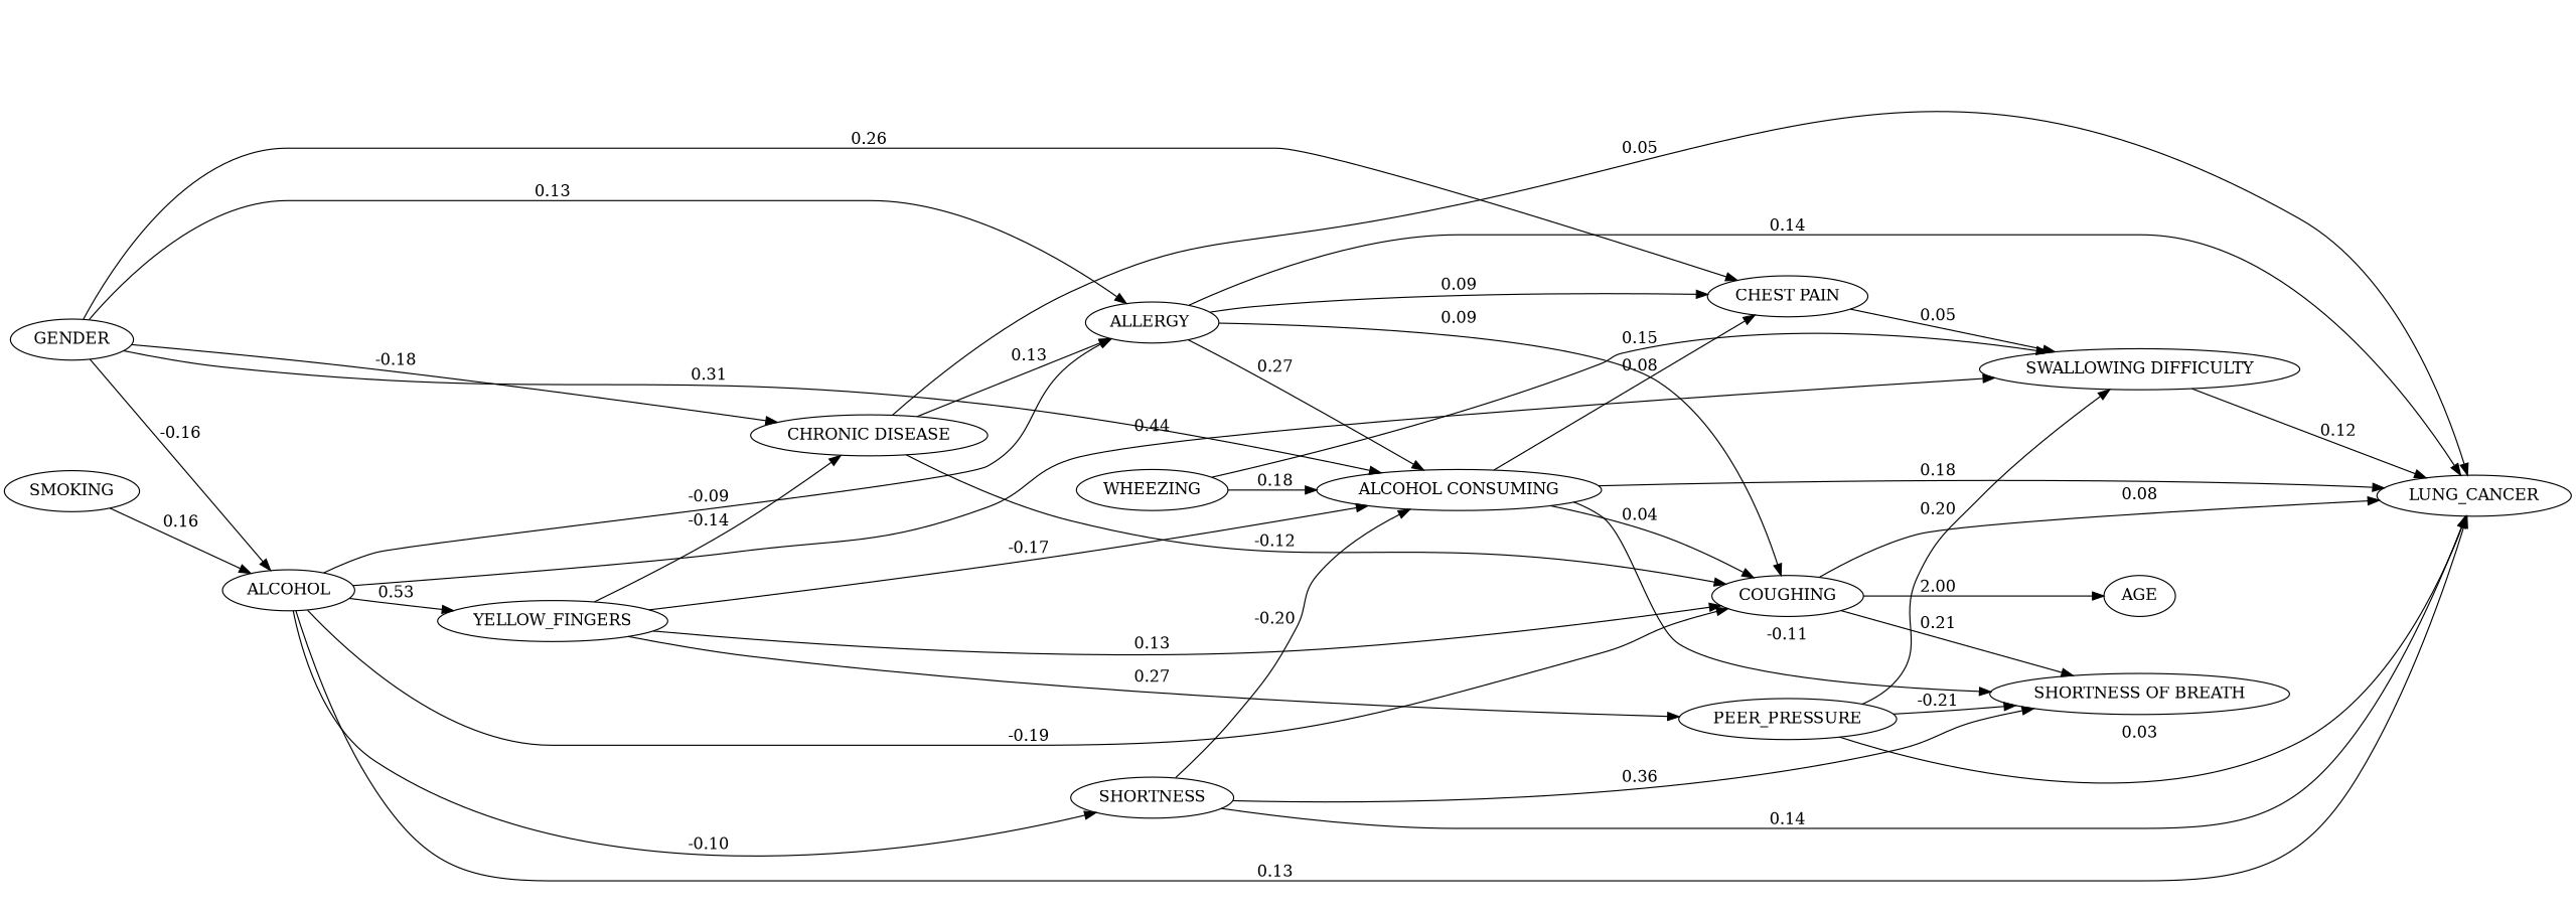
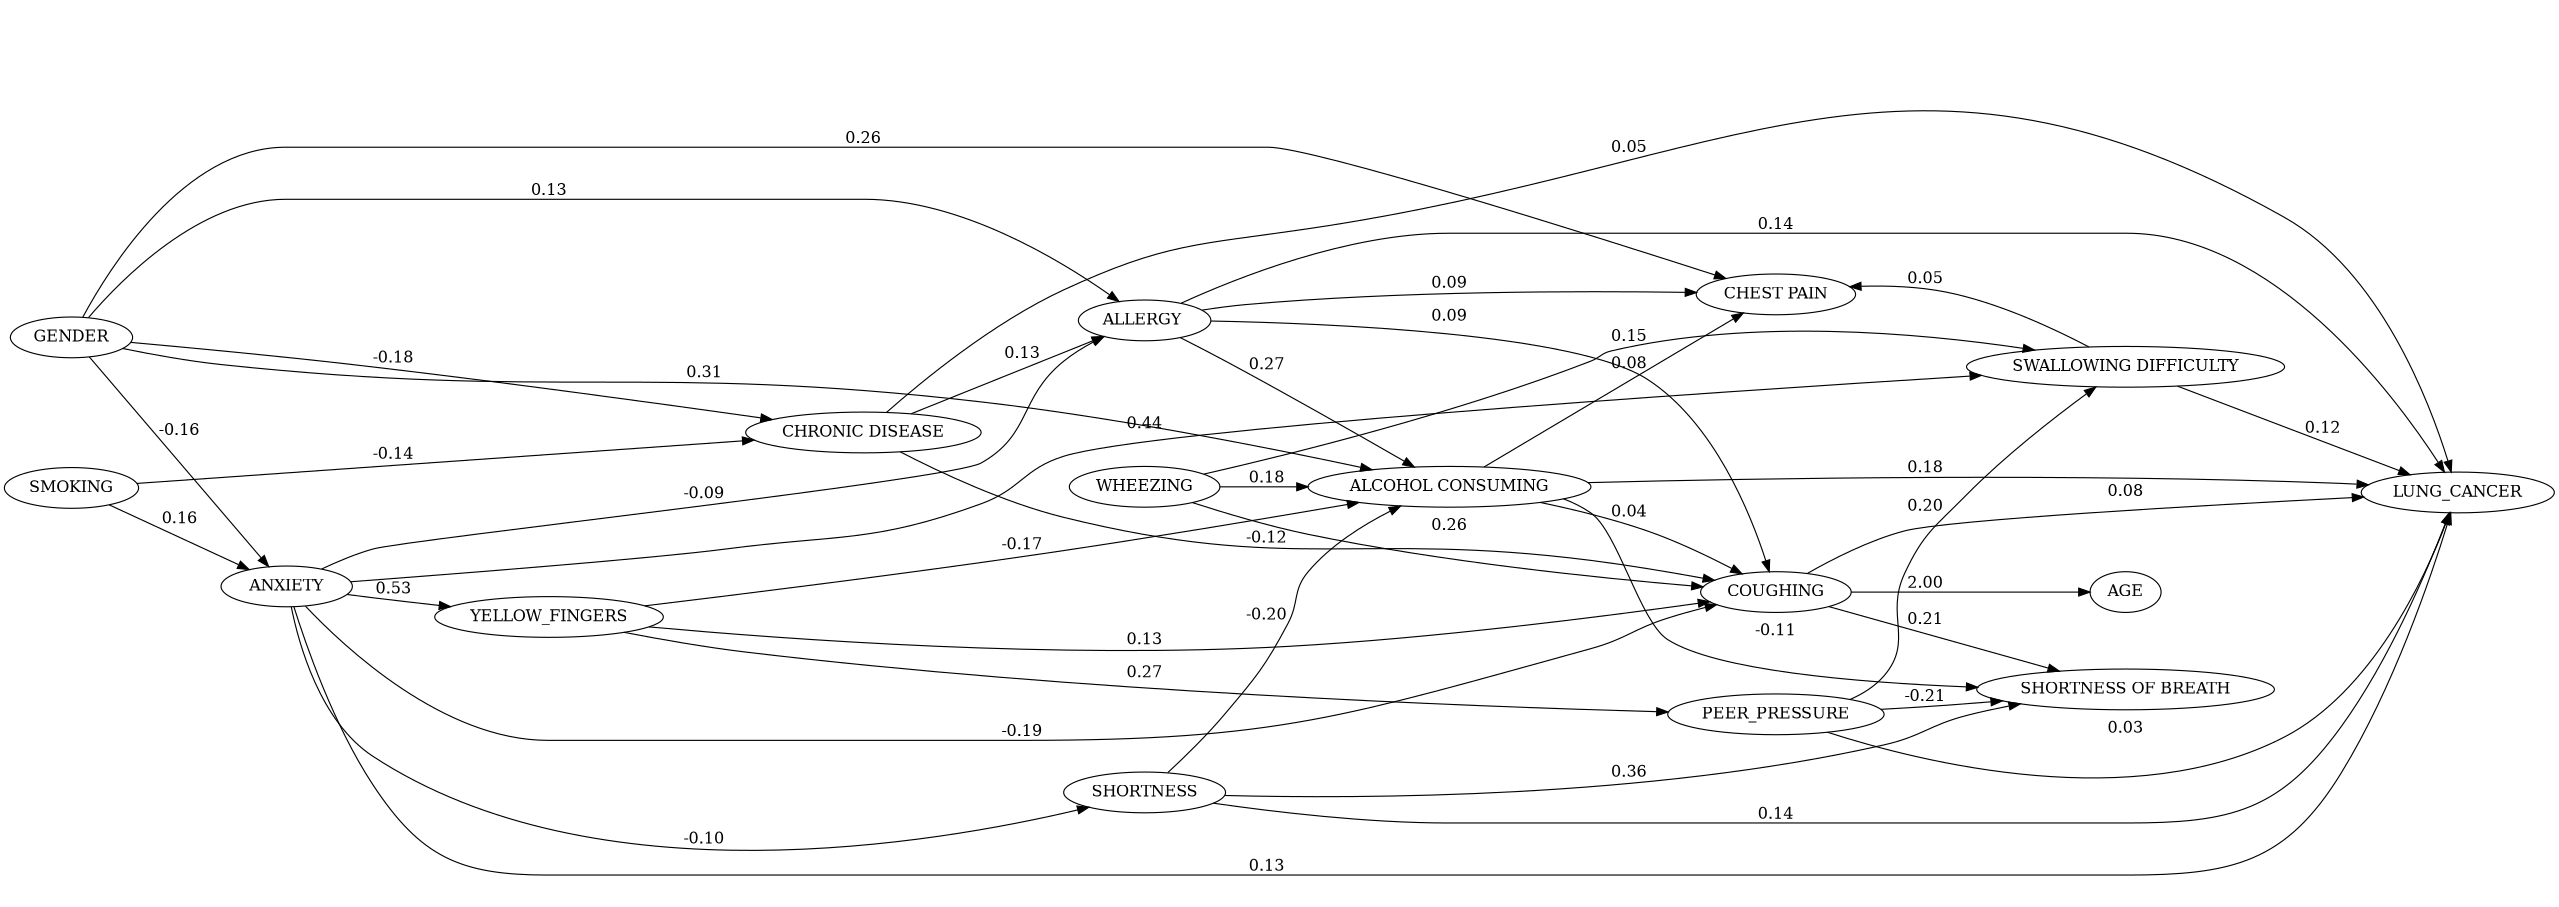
  digraph {
    rankdir=LR
    GENDER
-   ANXIETY [label=ALCOHOL]
+   ANXIETY
    "CHRONIC DISEASE"
    "ALLERGY "
    "ALCOHOL CONSUMING"
    "CHEST PAIN"
    YELLOW_FINGERS
    COUGHING
    LUNG_CANCER
    n10 [label=SHORTNESS]
    "SWALLOWING DIFFICULTY"
    PEER_PRESSURE
    "SHORTNESS OF BREATH"
    SMOKING
    AGE
    WHEEZING
    subgraph sub_1 {
      rank=same
    }
    GENDER -> ANXIETY [label=-0.16]
    GENDER -> "CHRONIC DISEASE" [label=-0.18]
    GENDER -> "ALLERGY " [label=0.13]
    GENDER -> "ALCOHOL CONSUMING" [label=0.31]
    GENDER -> "CHEST PAIN" [label=0.26]
    ANXIETY -> "ALLERGY " [label=-0.09]
    ANXIETY -> YELLOW_FINGERS [label=0.53]
    ANXIETY -> COUGHING [label=-0.19]
    ANXIETY -> LUNG_CANCER [label=0.13]
    ANXIETY -> n10 [label=-0.10]
    ANXIETY -> "SWALLOWING DIFFICULTY" [label=0.44]
    "CHRONIC DISEASE" -> "ALLERGY " [label=0.13]
    "CHRONIC DISEASE" -> COUGHING [label=-0.12]
    "CHRONIC DISEASE" -> LUNG_CANCER [label=0.05]
    "ALLERGY " -> "ALCOHOL CONSUMING" [label=0.27]
    "ALLERGY " -> "CHEST PAIN" [label=0.09]
    "ALLERGY " -> COUGHING [label=0.09]
    "ALLERGY " -> LUNG_CANCER [label=0.14]
    "ALCOHOL CONSUMING" -> "CHEST PAIN" [label=0.08]
    "ALCOHOL CONSUMING" -> COUGHING [label=0.04]
    "ALCOHOL CONSUMING" -> LUNG_CANCER [label=0.18]
    "ALCOHOL CONSUMING" -> "SHORTNESS OF BREATH" [label=-0.11]
    YELLOW_FINGERS -> "ALCOHOL CONSUMING" [label=-0.17]
    YELLOW_FINGERS -> COUGHING [label=0.13]
    YELLOW_FINGERS -> PEER_PRESSURE [label=0.27]
    COUGHING -> LUNG_CANCER [label=0.08]
    COUGHING -> "SHORTNESS OF BREATH" [label=0.21]
    COUGHING -> AGE [label=2.00]
    n10 -> "ALCOHOL CONSUMING" [label=-0.20]
    n10 -> LUNG_CANCER [label=0.14]
    n10 -> "SHORTNESS OF BREATH" [label=0.36]
-   "CHEST PAIN" -> "SWALLOWING DIFFICULTY" [label=0.05]
+   "SWALLOWING DIFFICULTY" -> "CHEST PAIN" [label=0.05]
    "SWALLOWING DIFFICULTY" -> LUNG_CANCER [label=0.12]
    PEER_PRESSURE -> LUNG_CANCER [label=0.03]
    PEER_PRESSURE -> "SWALLOWING DIFFICULTY" [label=0.20]
    PEER_PRESSURE -> "SHORTNESS OF BREATH" [label=-0.21]
    SMOKING -> ANXIETY [label=0.16]
-   YELLOW_FINGERS -> "CHRONIC DISEASE" [label=-0.14]
+   SMOKING -> "CHRONIC DISEASE" [label=-0.14]
    WHEEZING -> "ALCOHOL CONSUMING" [label=0.18]
+   WHEEZING -> COUGHING [label=0.26]
    WHEEZING -> "SWALLOWING DIFFICULTY" [label=0.15]
  }
